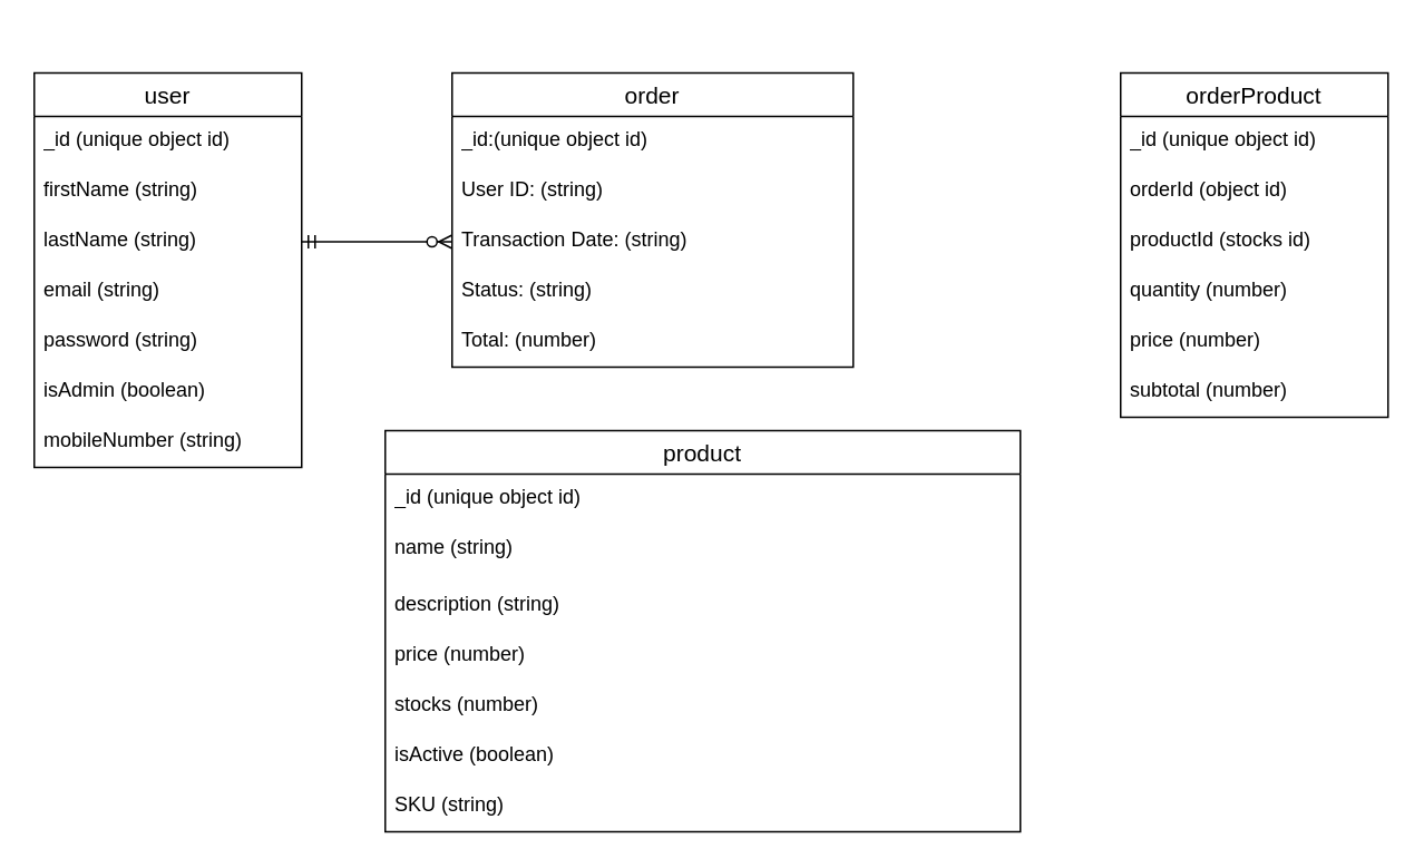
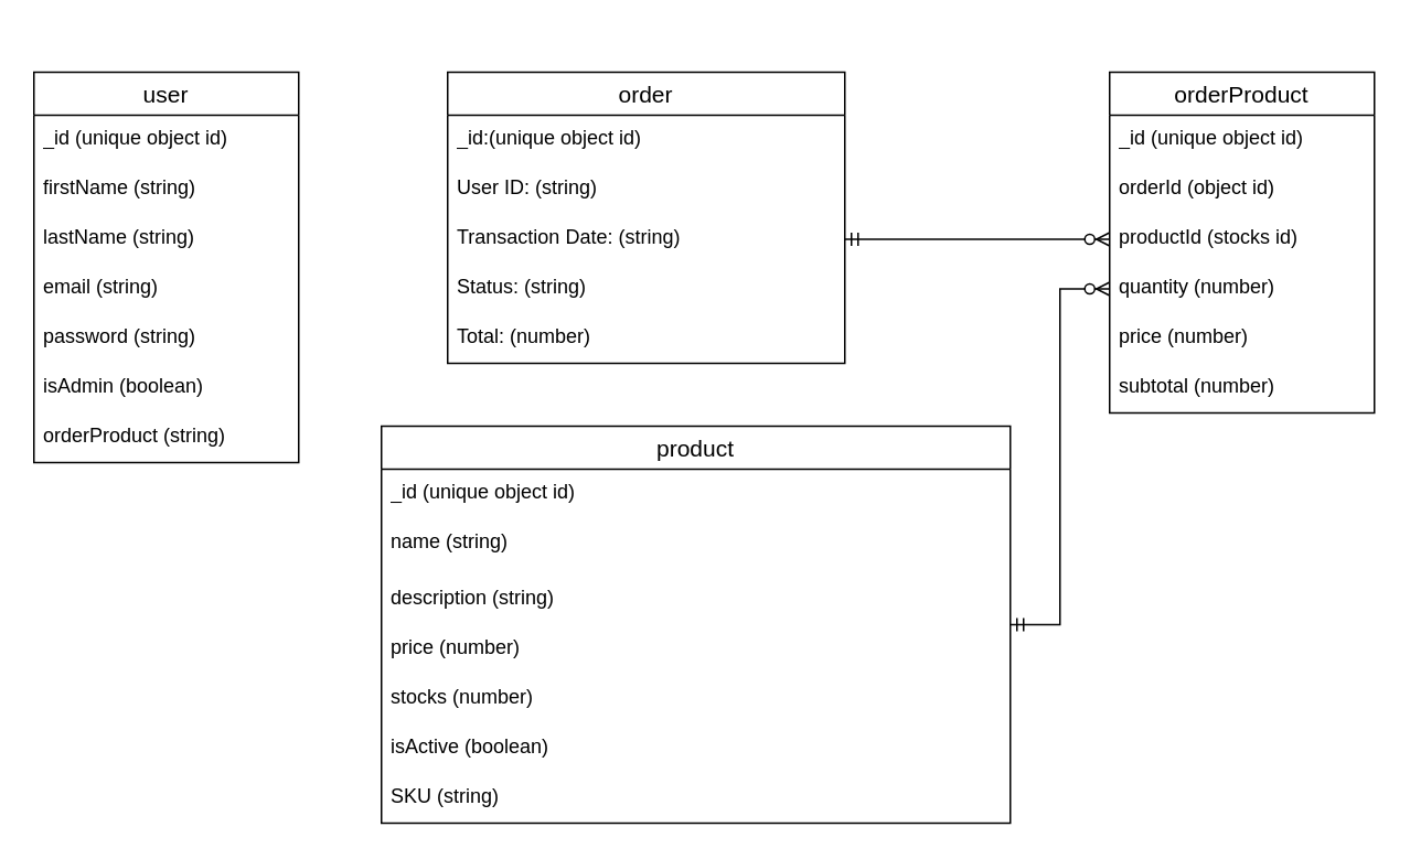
  <mxCell id="0" />
  <mxCell id="1" parent="0" />
  <mxCell id="2" value="user" style="swimlane;fontStyle=0;childLayout=stackLayout;horizontal=1;startSize=26;horizontalStack=0;resizeParent=1;resizeParentMax=0;resizeLast=0;collapsible=1;marginBottom=0;align=center;fontSize=14;" vertex="1" parent="1"><mxGeometry x="20" y="43" width="160" height="236" as="geometry" /></mxCell>
  <mxCell id="3" value="_id (unique object id)" style="text;strokeColor=none;fillColor=none;spacingLeft=4;spacingRight=4;overflow=hidden;rotatable=0;points=[[0,0.5],[1,0.5]];portConstraint=eastwest;fontSize=12;whiteSpace=wrap;html=1;" vertex="1" parent="2"><mxGeometry y="26" width="160" height="30" as="geometry" /></mxCell>
  <mxCell id="4" value="firstName (string)" style="text;strokeColor=none;fillColor=none;spacingLeft=4;spacingRight=4;overflow=hidden;rotatable=0;points=[[0,0.5],[1,0.5]];portConstraint=eastwest;fontSize=12;whiteSpace=wrap;html=1;" vertex="1" parent="2"><mxGeometry y="56" width="160" height="30" as="geometry" /></mxCell>
  <mxCell id="5" value="lastName (string)" style="text;strokeColor=none;fillColor=none;spacingLeft=4;spacingRight=4;overflow=hidden;rotatable=0;points=[[0,0.5],[1,0.5]];portConstraint=eastwest;fontSize=12;whiteSpace=wrap;html=1;" vertex="1" parent="2"><mxGeometry y="86" width="160" height="30" as="geometry" /></mxCell>
  <mxCell id="6" value="email (string)" style="text;strokeColor=none;fillColor=none;spacingLeft=4;spacingRight=4;overflow=hidden;rotatable=0;points=[[0,0.5],[1,0.5]];portConstraint=eastwest;fontSize=12;whiteSpace=wrap;html=1;" vertex="1" parent="2"><mxGeometry y="116" width="160" height="30" as="geometry" /></mxCell>
  <mxCell id="7" value="password (string)" style="text;strokeColor=none;fillColor=none;spacingLeft=4;spacingRight=4;overflow=hidden;rotatable=0;points=[[0,0.5],[1,0.5]];portConstraint=eastwest;fontSize=12;whiteSpace=wrap;html=1;" vertex="1" parent="2"><mxGeometry y="146" width="160" height="30" as="geometry" /></mxCell>
  <mxCell id="8" value="isAdmin (boolean)" style="text;strokeColor=none;fillColor=none;spacingLeft=4;spacingRight=4;overflow=hidden;rotatable=0;points=[[0,0.5],[1,0.5]];portConstraint=eastwest;fontSize=12;whiteSpace=wrap;html=1;" vertex="1" parent="2"><mxGeometry y="176" width="160" height="30" as="geometry" /></mxCell>
- <mxCell id="9" value="mobileNumber (string)" style="text;strokeColor=none;fillColor=none;spacingLeft=4;spacingRight=4;overflow=hidden;rotatable=0;points=[[0,0.5],[1,0.5]];portConstraint=eastwest;fontSize=12;whiteSpace=wrap;html=1;" vertex="1" parent="2"><mxGeometry y="206" width="160" height="30" as="geometry" /></mxCell>
+ <mxCell id="9" value="orderProduct (string)" style="text;strokeColor=none;fillColor=none;spacingLeft=4;spacingRight=4;overflow=hidden;rotatable=0;points=[[0,0.5],[1,0.5]];portConstraint=eastwest;fontSize=12;whiteSpace=wrap;html=1;" vertex="1" parent="2"><mxGeometry y="206" width="160" height="30" as="geometry" /></mxCell>
  <mxCell id="10" value="product" style="swimlane;fontStyle=0;childLayout=stackLayout;horizontal=1;startSize=26;horizontalStack=0;resizeParent=1;resizeParentMax=0;resizeLast=0;collapsible=1;marginBottom=0;align=center;fontSize=14;" vertex="1" parent="1"><mxGeometry x="230" y="257" width="380" height="240" as="geometry" /></mxCell>
  <mxCell id="11" value="_id (unique object id)" style="text;strokeColor=none;fillColor=none;spacingLeft=4;spacingRight=4;overflow=hidden;rotatable=0;points=[[0,0.5],[1,0.5]];portConstraint=eastwest;fontSize=12;whiteSpace=wrap;html=1;" vertex="1" parent="10"><mxGeometry y="26" width="380" height="30" as="geometry" /></mxCell>
  <mxCell id="12" value="name (string)" style="text;strokeColor=none;fillColor=none;spacingLeft=4;spacingRight=4;overflow=hidden;rotatable=0;points=[[0,0.5],[1,0.5]];portConstraint=eastwest;fontSize=12;whiteSpace=wrap;html=1;" vertex="1" parent="10"><mxGeometry y="56" width="380" height="34" as="geometry" /></mxCell>
  <mxCell id="13" value="description (string)" style="text;strokeColor=none;fillColor=none;spacingLeft=4;spacingRight=4;overflow=hidden;rotatable=0;points=[[0,0.5],[1,0.5]];portConstraint=eastwest;fontSize=12;whiteSpace=wrap;html=1;" vertex="1" parent="10"><mxGeometry y="90" width="380" height="30" as="geometry" /></mxCell>
  <mxCell id="14" value="price (number)" style="text;strokeColor=none;fillColor=none;spacingLeft=4;spacingRight=4;overflow=hidden;rotatable=0;points=[[0,0.5],[1,0.5]];portConstraint=eastwest;fontSize=12;whiteSpace=wrap;html=1;" vertex="1" parent="10"><mxGeometry y="120" width="380" height="30" as="geometry" /></mxCell>
  <mxCell id="15" value="stocks (number)" style="text;strokeColor=none;fillColor=none;spacingLeft=4;spacingRight=4;overflow=hidden;rotatable=0;points=[[0,0.5],[1,0.5]];portConstraint=eastwest;fontSize=12;whiteSpace=wrap;html=1;" vertex="1" parent="10"><mxGeometry y="150" width="380" height="30" as="geometry" /></mxCell>
  <mxCell id="16" value="isActive (boolean)" style="text;strokeColor=none;fillColor=none;spacingLeft=4;spacingRight=4;overflow=hidden;rotatable=0;points=[[0,0.5],[1,0.5]];portConstraint=eastwest;fontSize=12;whiteSpace=wrap;html=1;" vertex="1" parent="10"><mxGeometry y="180" width="380" height="30" as="geometry" /></mxCell>
  <mxCell id="17" value="SKU (string)" style="text;strokeColor=none;fillColor=none;spacingLeft=4;spacingRight=4;overflow=hidden;rotatable=0;points=[[0,0.5],[1,0.5]];portConstraint=eastwest;fontSize=12;whiteSpace=wrap;html=1;" vertex="1" parent="10"><mxGeometry y="210" width="380" height="30" as="geometry" /></mxCell>
  <mxCell id="18" value="orderProduct" style="swimlane;fontStyle=0;childLayout=stackLayout;horizontal=1;startSize=26;horizontalStack=0;resizeParent=1;resizeParentMax=0;resizeLast=0;collapsible=1;marginBottom=0;align=center;fontSize=14;" vertex="1" parent="1"><mxGeometry x="670" y="43" width="160" height="206" as="geometry" /></mxCell>
  <mxCell id="19" value="_id (unique object id)" style="text;strokeColor=none;fillColor=none;spacingLeft=4;spacingRight=4;overflow=hidden;rotatable=0;points=[[0,0.5],[1,0.5]];portConstraint=eastwest;fontSize=12;whiteSpace=wrap;html=1;" vertex="1" parent="18"><mxGeometry y="26" width="160" height="30" as="geometry" /></mxCell>
  <mxCell id="20" value="orderId (object id)" style="text;strokeColor=none;fillColor=none;spacingLeft=4;spacingRight=4;overflow=hidden;rotatable=0;points=[[0,0.5],[1,0.5]];portConstraint=eastwest;fontSize=12;whiteSpace=wrap;html=1;" vertex="1" parent="18"><mxGeometry y="56" width="160" height="30" as="geometry" /></mxCell>
  <mxCell id="21" value="productId (stocks id)" style="text;strokeColor=none;fillColor=none;spacingLeft=4;spacingRight=4;overflow=hidden;rotatable=0;points=[[0,0.5],[1,0.5]];portConstraint=eastwest;fontSize=12;whiteSpace=wrap;html=1;" vertex="1" parent="18"><mxGeometry y="86" width="160" height="30" as="geometry" /></mxCell>
  <mxCell id="22" value="quantity (number)" style="text;strokeColor=none;fillColor=none;spacingLeft=4;spacingRight=4;overflow=hidden;rotatable=0;points=[[0,0.5],[1,0.5]];portConstraint=eastwest;fontSize=12;whiteSpace=wrap;html=1;" vertex="1" parent="18"><mxGeometry y="116" width="160" height="30" as="geometry" /></mxCell>
  <mxCell id="23" value="price (number)" style="text;strokeColor=none;fillColor=none;spacingLeft=4;spacingRight=4;overflow=hidden;rotatable=0;points=[[0,0.5],[1,0.5]];portConstraint=eastwest;fontSize=12;whiteSpace=wrap;html=1;" vertex="1" parent="18"><mxGeometry y="146" width="160" height="30" as="geometry" /></mxCell>
  <mxCell id="24" value="subtotal (number)" style="text;strokeColor=none;fillColor=none;spacingLeft=4;spacingRight=4;overflow=hidden;rotatable=0;points=[[0,0.5],[1,0.5]];portConstraint=eastwest;fontSize=12;whiteSpace=wrap;html=1;" vertex="1" parent="18"><mxGeometry y="176" width="160" height="30" as="geometry" /></mxCell>
  <mxCell id="25" value="order" style="swimlane;fontStyle=0;childLayout=stackLayout;horizontal=1;startSize=26;horizontalStack=0;resizeParent=1;resizeParentMax=0;resizeLast=0;collapsible=1;marginBottom=0;align=center;fontSize=14;" vertex="1" parent="1"><mxGeometry x="270" y="43" width="240" height="176" as="geometry" /></mxCell>
  <mxCell id="26" value="_id:(unique object id)" style="text;strokeColor=none;fillColor=none;spacingLeft=4;spacingRight=4;overflow=hidden;rotatable=0;points=[[0,0.5],[1,0.5]];portConstraint=eastwest;fontSize=12;whiteSpace=wrap;html=1;" vertex="1" parent="25"><mxGeometry y="26" width="240" height="30" as="geometry" /></mxCell>
  <mxCell id="27" value="User ID: (string)" style="text;strokeColor=none;fillColor=none;spacingLeft=4;spacingRight=4;overflow=hidden;rotatable=0;points=[[0,0.5],[1,0.5]];portConstraint=eastwest;fontSize=12;whiteSpace=wrap;html=1;" vertex="1" parent="25"><mxGeometry y="56" width="240" height="30" as="geometry" /></mxCell>
  <mxCell id="28" value="Transaction Date: (string)" style="text;strokeColor=none;fillColor=none;spacingLeft=4;spacingRight=4;overflow=hidden;rotatable=0;points=[[0,0.5],[1,0.5]];portConstraint=eastwest;fontSize=12;whiteSpace=wrap;html=1;" vertex="1" parent="25"><mxGeometry y="86" width="240" height="30" as="geometry" /></mxCell>
  <mxCell id="29" value="Status: (string)" style="text;strokeColor=none;fillColor=none;spacingLeft=4;spacingRight=4;overflow=hidden;rotatable=0;points=[[0,0.5],[1,0.5]];portConstraint=eastwest;fontSize=12;whiteSpace=wrap;html=1;" vertex="1" parent="25"><mxGeometry y="116" width="240" height="30" as="geometry" /></mxCell>
  <mxCell id="30" value="Total: (number)" style="text;strokeColor=none;fillColor=none;spacingLeft=4;spacingRight=4;overflow=hidden;rotatable=0;points=[[0,0.5],[1,0.5]];portConstraint=eastwest;fontSize=12;whiteSpace=wrap;html=1;" vertex="1" parent="25"><mxGeometry y="146" width="240" height="30" as="geometry" /></mxCell>
- <mxCell id="31" value="" style="edgeStyle=entityRelationEdgeStyle;fontSize=12;html=1;endArrow=ERzeroToMany;startArrow=ERmandOne;rounded=0;exitX=1;exitY=0.5;exitDx=0;exitDy=0;entryX=0;entryY=0.5;entryDx=0;entryDy=0;" edge="1" parent="1" source="5" target="28"><mxGeometry width="100" height="100" relative="1" as="geometry"><mxPoint x="230" y="87" as="sourcePoint" /><mxPoint x="330" y="-13" as="targetPoint" /></mxGeometry></mxCell>
+ <mxCell id="32" value="" style="edgeStyle=entityRelationEdgeStyle;fontSize=12;html=1;endArrow=ERzeroToMany;startArrow=ERmandOne;rounded=0;exitX=1;exitY=0.5;exitDx=0;exitDy=0;entryX=0;entryY=0.5;entryDx=0;entryDy=0;" edge="1" parent="1" source="10" target="22"><mxGeometry width="100" height="100" relative="1" as="geometry"><mxPoint x="600" y="417" as="sourcePoint" /><mxPoint x="700" y="317" as="targetPoint" /><Array as="points"><mxPoint x="600" y="277" /></Array></mxGeometry></mxCell>
+ <mxCell id="33" value="" style="edgeStyle=entityRelationEdgeStyle;fontSize=12;html=1;endArrow=ERzeroToMany;startArrow=ERmandOne;rounded=0;exitX=1;exitY=0.5;exitDx=0;exitDy=0;entryX=0;entryY=0.5;entryDx=0;entryDy=0;" edge="1" parent="1" source="28" target="21"><mxGeometry width="100" height="100" relative="1" as="geometry"><mxPoint x="600" y="120" as="sourcePoint" /><mxPoint x="660" y="-83" as="targetPoint" /><Array as="points"><mxPoint x="590" y="20" /></Array></mxGeometry></mxCell>
